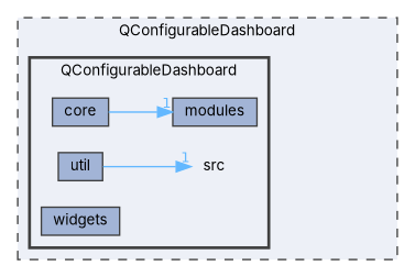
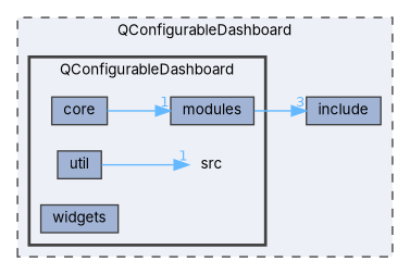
  digraph {
    compound=true
    fontname=Inter
    rankdir=LR
    node [fontname=Inter fontsize=10 shape=box color=grey25 fillcolor="#a2b4d6" style=filled]
    edge [color=steelblue1 fontcolor=steelblue1 fontname=Inter fontsize=10 headlabel=1 labeldistance=1.5 labelfontname=Helvetica labelfontsize=10]
    n1 [height=0.2 label=src shape=plaintext width=0.4 color="" fillcolor="" style=""]
    n2 [height=0.2 label=core width=0.4]
    n3 [height=0.2 label=modules width=0.4]
    n4 [height=0.2 label=util width=0.4]
    n5 [height=0.2 label=widgets width=0.4]
+   n6 [height=0.2 label=include width=0.4]
    subgraph cluster_1 {
      bgcolor="#edf0f7"
      fontsize=10
      label=QConfigurableDashboard
      pencolor=grey25
      style="filled,dashed"
+     n6
      subgraph cluster_2 {
        bgcolor="#edf0f7"
        fontsize=10
        label=QConfigurableDashboard
        pencolor=grey25
        style="filled,bold"
        n1
        n2
        n3
        n4
        n5
      }
    }
    n2 -> n3
+   n3 -> n6 [headlabel=3]
    n4 -> n1
  }
